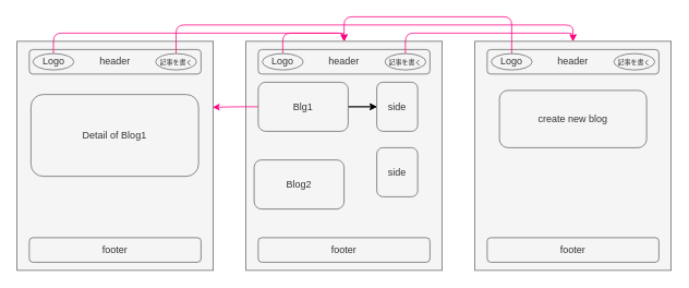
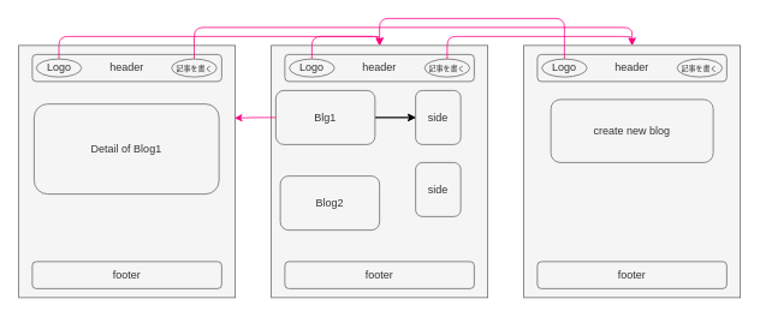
  <mxCell id="0" />
  <mxCell id="1" parent="0" />
  <mxCell id="2" value="" style="rounded=0;whiteSpace=wrap;html=1;fillColor=#f5f5f5;fontColor=#333333;strokeColor=#666666;" vertex="1" parent="1"><mxGeometry x="300" y="50" width="240" height="280" as="geometry" /></mxCell>
  <mxCell id="3" value="header" style="rounded=1;whiteSpace=wrap;html=1;fillColor=#f5f5f5;fontColor=#333333;strokeColor=#666666;" vertex="1" parent="1"><mxGeometry x="315" y="60" width="210" height="30" as="geometry" /></mxCell>
  <mxCell id="4" value="footer" style="rounded=1;whiteSpace=wrap;html=1;fillColor=#f5f5f5;fontColor=#333333;strokeColor=#666666;" vertex="1" parent="1"><mxGeometry x="315" y="290" width="210" height="30" as="geometry" /></mxCell>
  <mxCell id="5" value="" style="edgeStyle=none;html=1;" edge="1" parent="1" source="8" target="10"><mxGeometry relative="1" as="geometry" /></mxCell>
  <mxCell id="6" value="" style="edgeStyle=none;html=1;" edge="1" parent="1" source="8" target="10"><mxGeometry relative="1" as="geometry" /></mxCell>
  <mxCell id="7" style="edgeStyle=elbowEdgeStyle;html=1;exitX=0;exitY=0.5;exitDx=0;exitDy=0;entryX=0.997;entryY=0.288;entryDx=0;entryDy=0;strokeColor=#FF0080;fontColor=#000000;entryPerimeter=0;" edge="1" parent="1" source="8" target="16"><mxGeometry relative="1" as="geometry" /></mxCell>
- <mxCell id="8" value="Blg1" style="rounded=1;whiteSpace=wrap;html=1;fillColor=#f5f5f5;fontColor=#333333;strokeColor=#666666;" vertex="1" parent="1"><mxGeometry x="315" y="100" width="110" height="60" as="geometry" /></mxCell>
+ <mxCell id="8" value="Blg1" style="rounded=1;whiteSpace=wrap;html=1;fillColor=#f5f5f5;fontColor=#333333;strokeColor=#666666;" vertex="1" parent="1"><mxGeometry x="305" y="100" width="110" height="60" as="geometry" /></mxCell>
  <mxCell id="9" value="Blog2" style="rounded=1;whiteSpace=wrap;html=1;fillColor=#f5f5f5;fontColor=#333333;strokeColor=#666666;" vertex="1" parent="1"><mxGeometry x="310" y="195" width="110" height="60" as="geometry" /></mxCell>
  <mxCell id="10" value="side" style="rounded=1;whiteSpace=wrap;html=1;fillColor=#f5f5f5;fontColor=#333333;strokeColor=#666666;" vertex="1" parent="1"><mxGeometry x="460" y="100" width="50" height="60" as="geometry" /></mxCell>
  <mxCell id="11" value="side" style="rounded=1;whiteSpace=wrap;html=1;fillColor=#f5f5f5;fontColor=#333333;strokeColor=#666666;" vertex="1" parent="1"><mxGeometry x="460" y="180" width="50" height="60" as="geometry" /></mxCell>
  <mxCell id="12" value="" style="rounded=0;whiteSpace=wrap;html=1;fillColor=#f5f5f5;fontColor=#333333;strokeColor=#666666;" vertex="1" parent="1"><mxGeometry x="580" y="50" width="240" height="280" as="geometry" /></mxCell>
  <mxCell id="13" value="header" style="rounded=1;whiteSpace=wrap;html=1;fillColor=#f5f5f5;fontColor=#333333;strokeColor=#666666;" vertex="1" parent="1"><mxGeometry x="595" y="60" width="210" height="30" as="geometry" /></mxCell>
  <mxCell id="14" value="footer" style="rounded=1;whiteSpace=wrap;html=1;fillColor=#f5f5f5;fontColor=#333333;strokeColor=#666666;" vertex="1" parent="1"><mxGeometry x="595" y="290" width="210" height="30" as="geometry" /></mxCell>
  <mxCell id="15" value="create new blog" style="rounded=1;whiteSpace=wrap;html=1;fillColor=#f5f5f5;fontColor=#333333;strokeColor=#666666;" vertex="1" parent="1"><mxGeometry x="610" y="110" width="180" height="70" as="geometry" /></mxCell>
  <mxCell id="16" value="" style="rounded=0;whiteSpace=wrap;html=1;fillColor=#f5f5f5;fontColor=#333333;strokeColor=#666666;" vertex="1" parent="1"><mxGeometry x="20" y="50" width="240" height="280" as="geometry" /></mxCell>
  <mxCell id="17" value="header" style="rounded=1;whiteSpace=wrap;html=1;fillColor=#f5f5f5;fontColor=#333333;strokeColor=#666666;" vertex="1" parent="1"><mxGeometry x="35" y="60" width="210" height="30" as="geometry" /></mxCell>
  <mxCell id="18" value="footer" style="rounded=1;whiteSpace=wrap;html=1;fillColor=#f5f5f5;fontColor=#333333;strokeColor=#666666;" vertex="1" parent="1"><mxGeometry x="35" y="290" width="210" height="30" as="geometry" /></mxCell>
  <mxCell id="19" value="Detail of Blog1" style="rounded=1;whiteSpace=wrap;html=1;fillColor=#f5f5f5;fontColor=#333333;strokeColor=#666666;" vertex="1" parent="1"><mxGeometry x="37" y="115" width="205" height="100" as="geometry" /></mxCell>
  <mxCell id="20" style="edgeStyle=elbowEdgeStyle;html=1;exitX=0.5;exitY=0;exitDx=0;exitDy=0;entryX=0.5;entryY=0;entryDx=0;entryDy=0;strokeColor=#FF0080;fontSize=8;fontColor=#000000;" edge="1" parent="1" source="21" target="2"><mxGeometry relative="1" as="geometry"><Array as="points"><mxPoint x="340" y="40" /></Array></mxGeometry></mxCell>
  <mxCell id="21" value="Logo" style="ellipse;whiteSpace=wrap;html=1;fillColor=#f5f5f5;strokeColor=#666666;fontColor=#333333;" vertex="1" parent="1"><mxGeometry x="320" y="65" width="50" height="20" as="geometry" /></mxCell>
  <mxCell id="22" value="&lt;font style=&quot;font-size: 8px;&quot;&gt;記事を書く&lt;/font&gt;" style="ellipse;whiteSpace=wrap;html=1;fillColor=#f5f5f5;strokeColor=#666666;fontColor=#333333;" vertex="1" parent="1"><mxGeometry x="470" y="65" width="50" height="20" as="geometry" /></mxCell>
  <mxCell id="23" style="edgeStyle=elbowEdgeStyle;html=1;entryX=0.5;entryY=0;entryDx=0;entryDy=0;exitX=0.5;exitY=0;exitDx=0;exitDy=0;strokeColor=#FF0080;" edge="1" parent="1" source="22" target="12"><mxGeometry relative="1" as="geometry"><Array as="points"><mxPoint x="590" y="40" /></Array></mxGeometry></mxCell>
  <mxCell id="24" style="edgeStyle=elbowEdgeStyle;html=1;exitX=0.5;exitY=0;exitDx=0;exitDy=0;entryX=0.5;entryY=0;entryDx=0;entryDy=0;strokeColor=#FF0080;fontSize=8;fontColor=#000000;" edge="1" parent="1" source="25" target="2"><mxGeometry relative="1" as="geometry"><Array as="points"><mxPoint x="530" y="20" /></Array></mxGeometry></mxCell>
  <mxCell id="25" value="Logo" style="ellipse;whiteSpace=wrap;html=1;fillColor=#f5f5f5;strokeColor=#666666;fontColor=#333333;" vertex="1" parent="1"><mxGeometry x="600" y="65" width="50" height="20" as="geometry" /></mxCell>
  <mxCell id="26" value="&lt;font style=&quot;font-size: 8px;&quot;&gt;記事を書く&lt;/font&gt;" style="ellipse;whiteSpace=wrap;html=1;fillColor=#f5f5f5;strokeColor=#666666;fontColor=#333333;" vertex="1" parent="1"><mxGeometry x="750" y="65" width="50" height="20" as="geometry" /></mxCell>
  <mxCell id="27" style="edgeStyle=elbowEdgeStyle;html=1;exitX=0.5;exitY=0;exitDx=0;exitDy=0;entryX=0.5;entryY=0;entryDx=0;entryDy=0;strokeColor=#FF0080;fontSize=8;fontColor=#000000;" edge="1" parent="1" source="28" target="2"><mxGeometry relative="1" as="geometry"><Array as="points"><mxPoint x="70" y="40" /></Array></mxGeometry></mxCell>
  <mxCell id="28" value="Logo" style="ellipse;whiteSpace=wrap;html=1;fillColor=#f5f5f5;strokeColor=#666666;fontColor=#333333;" vertex="1" parent="1"><mxGeometry x="39.5" y="65" width="50" height="20" as="geometry" /></mxCell>
  <mxCell id="29" style="edgeStyle=elbowEdgeStyle;html=1;exitX=0.5;exitY=0;exitDx=0;exitDy=0;entryX=0.5;entryY=0;entryDx=0;entryDy=0;strokeColor=#FF0080;fontSize=8;fontColor=#000000;" edge="1" parent="1" source="30" target="12"><mxGeometry relative="1" as="geometry"><Array as="points"><mxPoint x="450" y="30" /></Array></mxGeometry></mxCell>
  <mxCell id="30" value="&lt;font style=&quot;font-size: 8px;&quot;&gt;記事を書く&lt;/font&gt;" style="ellipse;whiteSpace=wrap;html=1;fillColor=#f5f5f5;strokeColor=#666666;fontColor=#333333;" vertex="1" parent="1"><mxGeometry x="189.5" y="65" width="50" height="20" as="geometry" /></mxCell>
